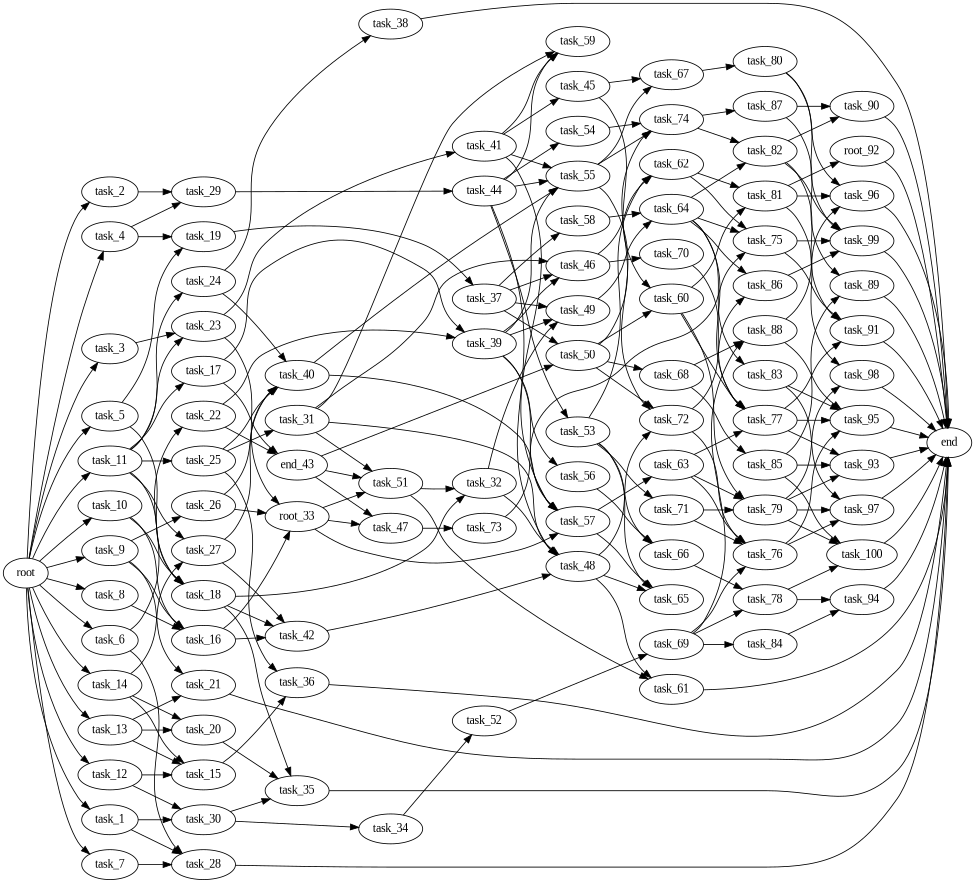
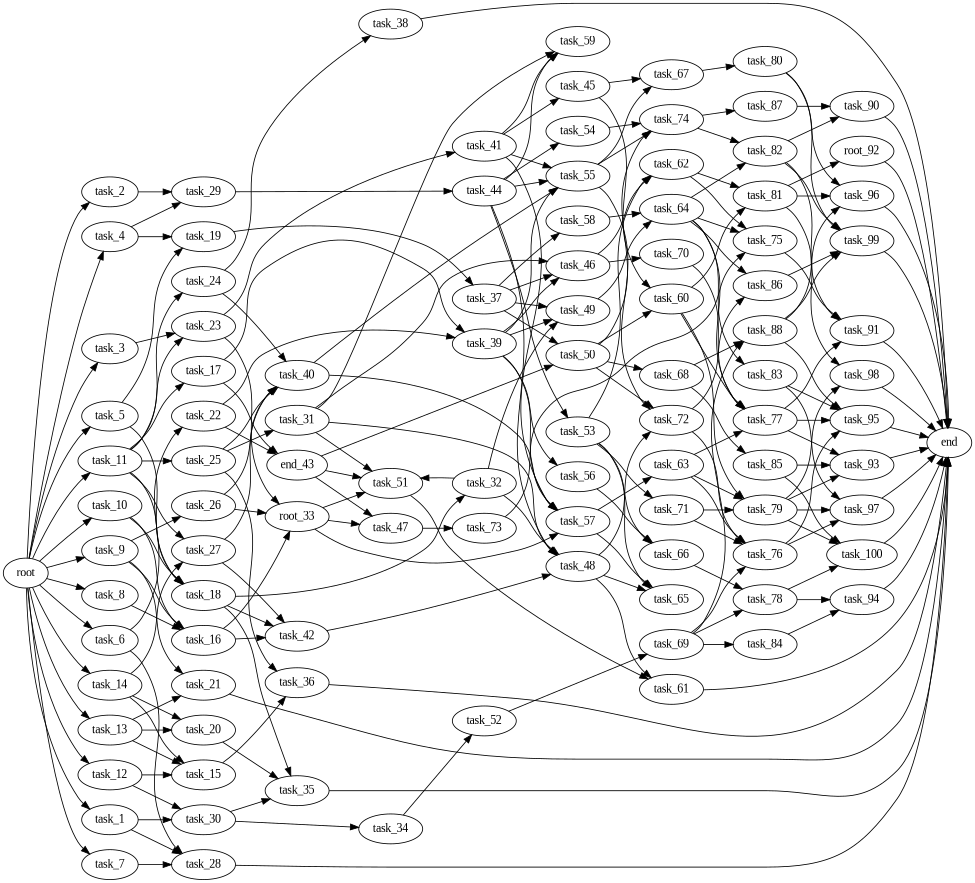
  digraph {
    fontname="Liberation Serif"
    rankdir=LR
    node [fontname="Liberation Serif"]
    edge [fontname="Liberation Serif"]
    task_66
    task_78
    task_100
    task_94
    task_71
    task_79
    task_76
    task_93
    task_98
    task_97
    task_95
    end
    task_27
    task_40
    task_42
    task_55
    task_57
    task_48
    task_34
    task_52
    task_69
    task_84
    task_88
    task_99
    task_96
    task_63
    task_77
    task_91
    task_87
    task_90
-   task_89
    task_26
    n33 [label=root_33]
    task_47
    task_51
    task_25
    task_36
    task_31
    task_59
    task_46
    task_44
    task_54
    task_53
    task_74
    task_65
    task_72
    task_61
    task_67
    task_19
    task_37
    task_49
    task_50
    task_58
    task_73
    task_75
    task_29
    task_20
    task_35
    task_56
    task_15
    n61 [label=root_92]
    task_16
    task_82
    task_10
    task_18
    task_32
    task_30
    task_23
    task_41
    task_45
    task_28
    task_38
    task_64
    task_4
    task_9
    task_21
    task_14
    task_83
    task_12
    task_62
    task_70
    task_81
    task_60
    task_80
    task_24
    task_86
    task_11
    task_17
    n89 [label=end_43]
    task_39
    task_68
    task_6
    task_22
    root
    task_1
    task_13
    task_2
    task_5
    task_7
    task_3
    task_8
    task_85
    task_66 -> task_78
    task_78 -> task_100
    task_78 -> task_94
    task_100 -> end
    task_94 -> end
    task_71 -> task_79
    task_71 -> task_76
    task_79 -> task_100
    task_79 -> task_93
    task_79 -> task_98
    task_79 -> task_97
    task_76 -> task_97
    task_76 -> task_95
    task_93 -> end
    task_98 -> end
    task_97 -> end
    task_95 -> end
    task_27 -> task_40
    task_27 -> task_42
    task_40 -> task_55
    task_40 -> task_57
    task_42 -> task_48
    task_55 -> task_74
    task_55 -> task_72
    task_55 -> task_67
    task_57 -> task_63
    task_57 -> task_65
    task_48 -> task_65
    task_48 -> task_72
    task_48 -> task_61
    task_34 -> task_52
    task_52 -> task_69
    task_69 -> task_78
    task_69 -> task_76
    task_69 -> task_84
    task_69 -> task_88
    task_84 -> task_94
    task_88 -> task_95
-   task_75 -> task_99
+   task_88 -> task_99
    task_88 -> task_96
    task_99 -> end
    task_96 -> end
    task_63 -> task_79
    task_63 -> task_76
    task_63 -> task_77
    task_77 -> task_93
    task_77 -> task_95
    task_77 -> task_91
    task_91 -> end
    task_87 -> task_90
-   task_87 -> task_89
    task_90 -> end
-   task_89 -> end
    task_26 -> task_40
    task_26 -> n33
    n33 -> task_57
    n33 -> task_47
    n33 -> task_51
    task_47 -> task_73
    task_51 -> task_61
    task_25 -> task_40
    task_25 -> task_36
    task_25 -> task_31
    task_36 -> end
    task_31 -> task_48
    task_31 -> task_51
    task_31 -> task_59
    task_31 -> task_46
    task_46 -> task_62
    task_46 -> task_70
    task_44 -> task_55
    task_44 -> task_48
    task_44 -> task_59
    task_44 -> task_54
    task_44 -> task_53
    task_54 -> task_74
    task_53 -> task_66
    task_53 -> task_71
    task_53 -> task_65
    task_53 -> task_62
    task_74 -> task_87
    task_74 -> task_82
    task_72 -> task_76
    task_72 -> task_86
    task_61 -> end
    task_67 -> task_80
    task_19 -> task_37
    task_37 -> task_46
    task_37 -> task_49
    task_37 -> task_50
    task_37 -> task_58
    task_49 -> task_64
    task_50 -> task_74
    task_50 -> task_72
    task_50 -> task_60
    task_50 -> task_68
    task_58 -> task_64
    task_73 -> task_75
    task_75 -> task_91
    task_29 -> task_44
    task_20 -> task_35
    task_35 -> end
    task_56 -> task_66
    task_15 -> task_36
    n61 -> end
    task_16 -> task_42
    task_16 -> n33
    task_82 -> task_99
    task_82 -> task_91
    task_82 -> task_90
    task_10 -> task_16
    task_10 -> task_18
    task_18 -> task_42
    task_18 -> task_35
    task_18 -> task_32
    task_32 -> task_48
-   task_51 -> task_32
+   task_32 -> task_51
    task_32 -> task_49
    task_30 -> task_34
    task_30 -> task_35
    task_23 -> n33
    task_23 -> task_41
    task_41 -> task_55
    task_41 -> task_57
    task_41 -> task_59
    task_41 -> task_45
    task_45 -> task_67
    task_45 -> task_60
    task_28 -> end
    task_38 -> end
    task_64 -> task_77
    task_64 -> task_75
    task_64 -> task_82
    task_64 -> task_83
    task_64 -> task_86
    task_4 -> task_19
    task_4 -> task_29
    task_9 -> task_26
    task_9 -> task_16
    task_9 -> task_21
    task_21 -> end
    task_14 -> task_27
    task_14 -> task_20
    task_14 -> task_15
    task_83 -> task_97
    task_83 -> task_95
    task_12 -> task_15
    task_12 -> task_30
    task_62 -> task_75
    task_62 -> task_81
    task_70 -> task_77
    task_81 -> task_98
    task_81 -> task_96
    task_81 -> n61
    task_60 -> task_79
    task_60 -> task_77
    task_60 -> task_81
    task_80 -> task_99
    task_80 -> task_96
    task_24 -> task_40
    task_24 -> task_38
    task_86 -> task_99
    task_11 -> task_27
    task_11 -> task_25
    task_11 -> task_18
    task_11 -> task_23
    task_11 -> task_24
    task_11 -> task_17
    task_17 -> n89
    task_17 -> task_39
    n89 -> task_47
    n89 -> task_51
    n89 -> task_50
    task_39 -> task_55
    task_39 -> task_57
    task_39 -> task_46
    task_39 -> task_49
    task_39 -> task_56
    task_68 -> task_88
    task_68 -> task_85
    task_6 -> task_28
    task_6 -> task_22
    task_22 -> n89
    task_22 -> task_39
    root -> task_10
    root -> task_4
    root -> task_9
    root -> task_14
    root -> task_12
    root -> task_11
    root -> task_6
    root -> task_1
    root -> task_13
    root -> task_2
    root -> task_5
    root -> task_7
    root -> task_3
    root -> task_8
    task_1 -> task_30
    task_1 -> task_28
    task_13 -> task_20
    task_13 -> task_15
    task_13 -> task_21
    task_2 -> task_29
    task_5 -> task_19
    task_5 -> task_18
    task_7 -> task_28
    task_3 -> task_23
    task_8 -> task_16
    task_85 -> task_100
    task_85 -> task_93
-   task_85 -> task_89
  }
